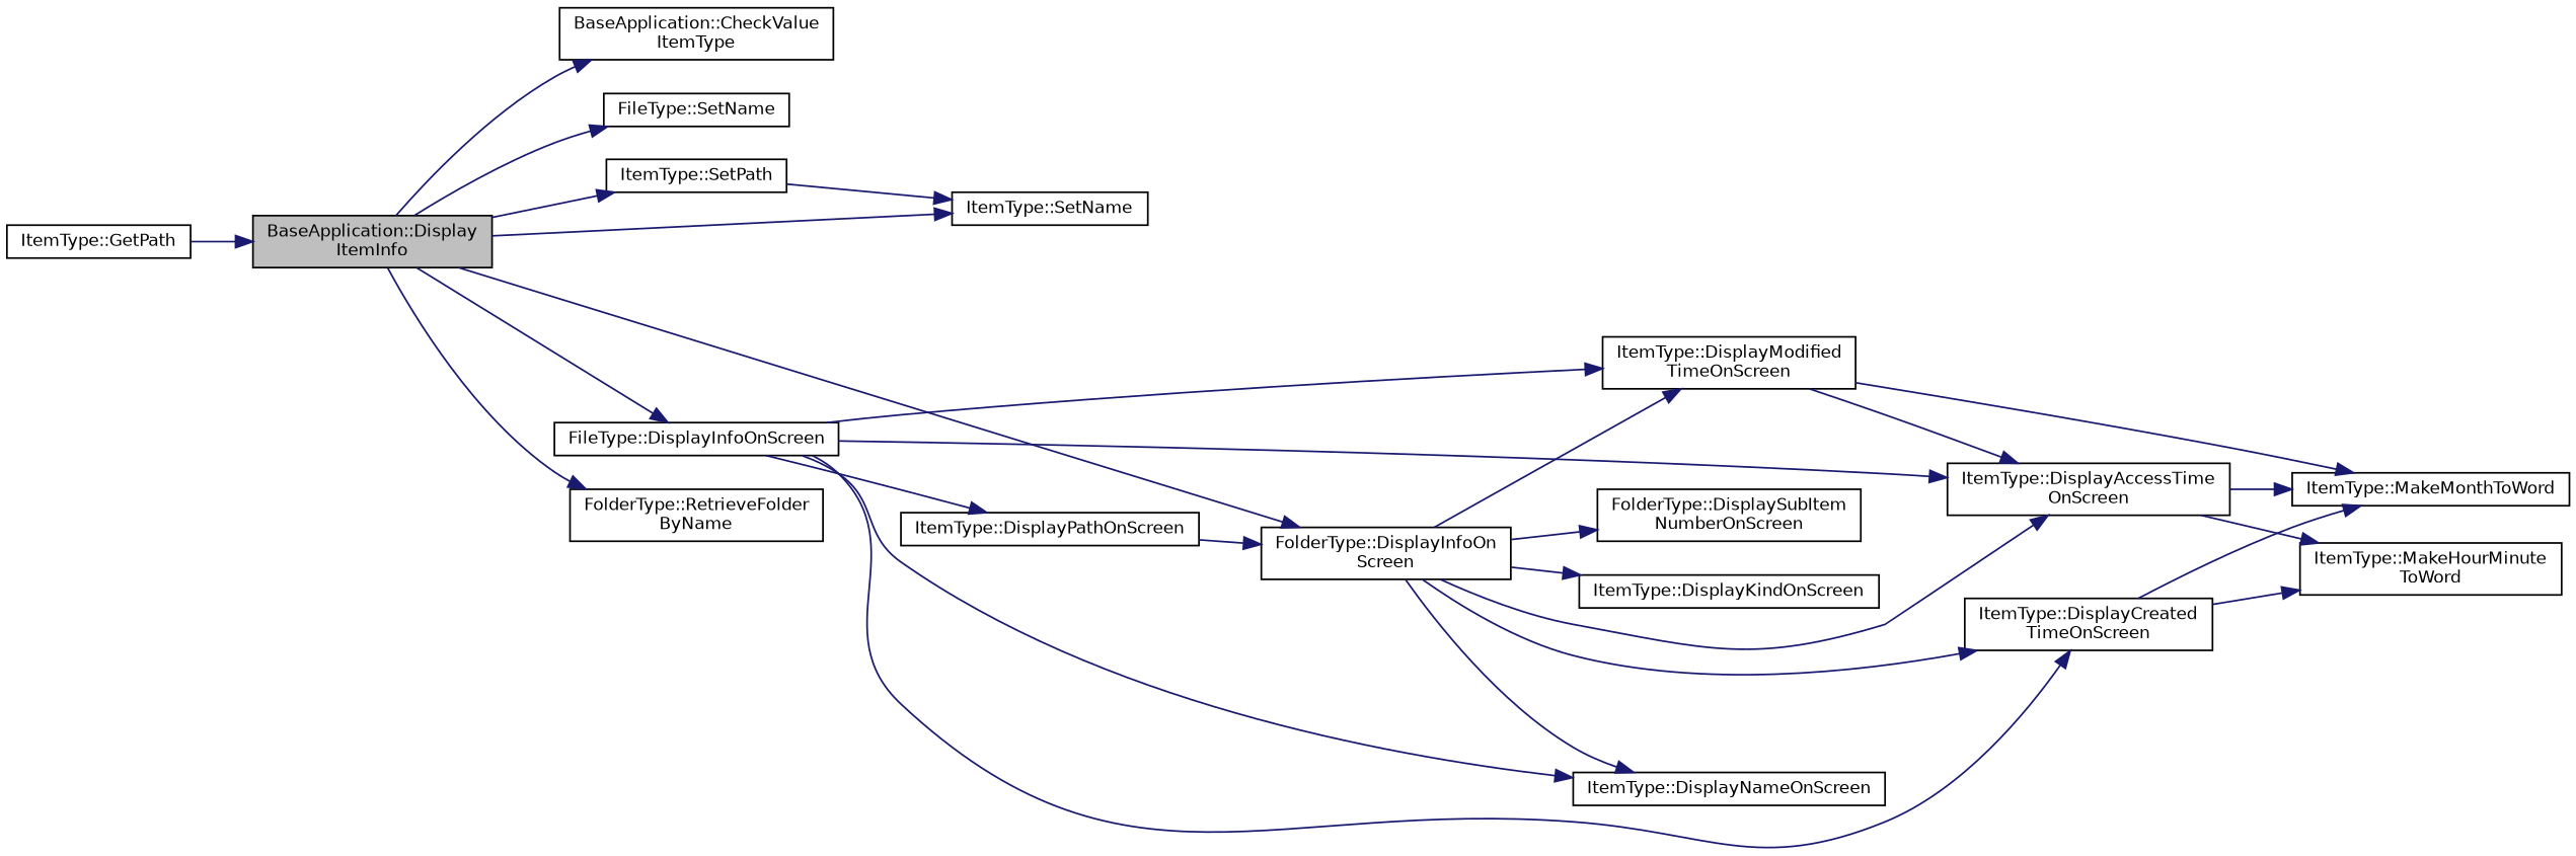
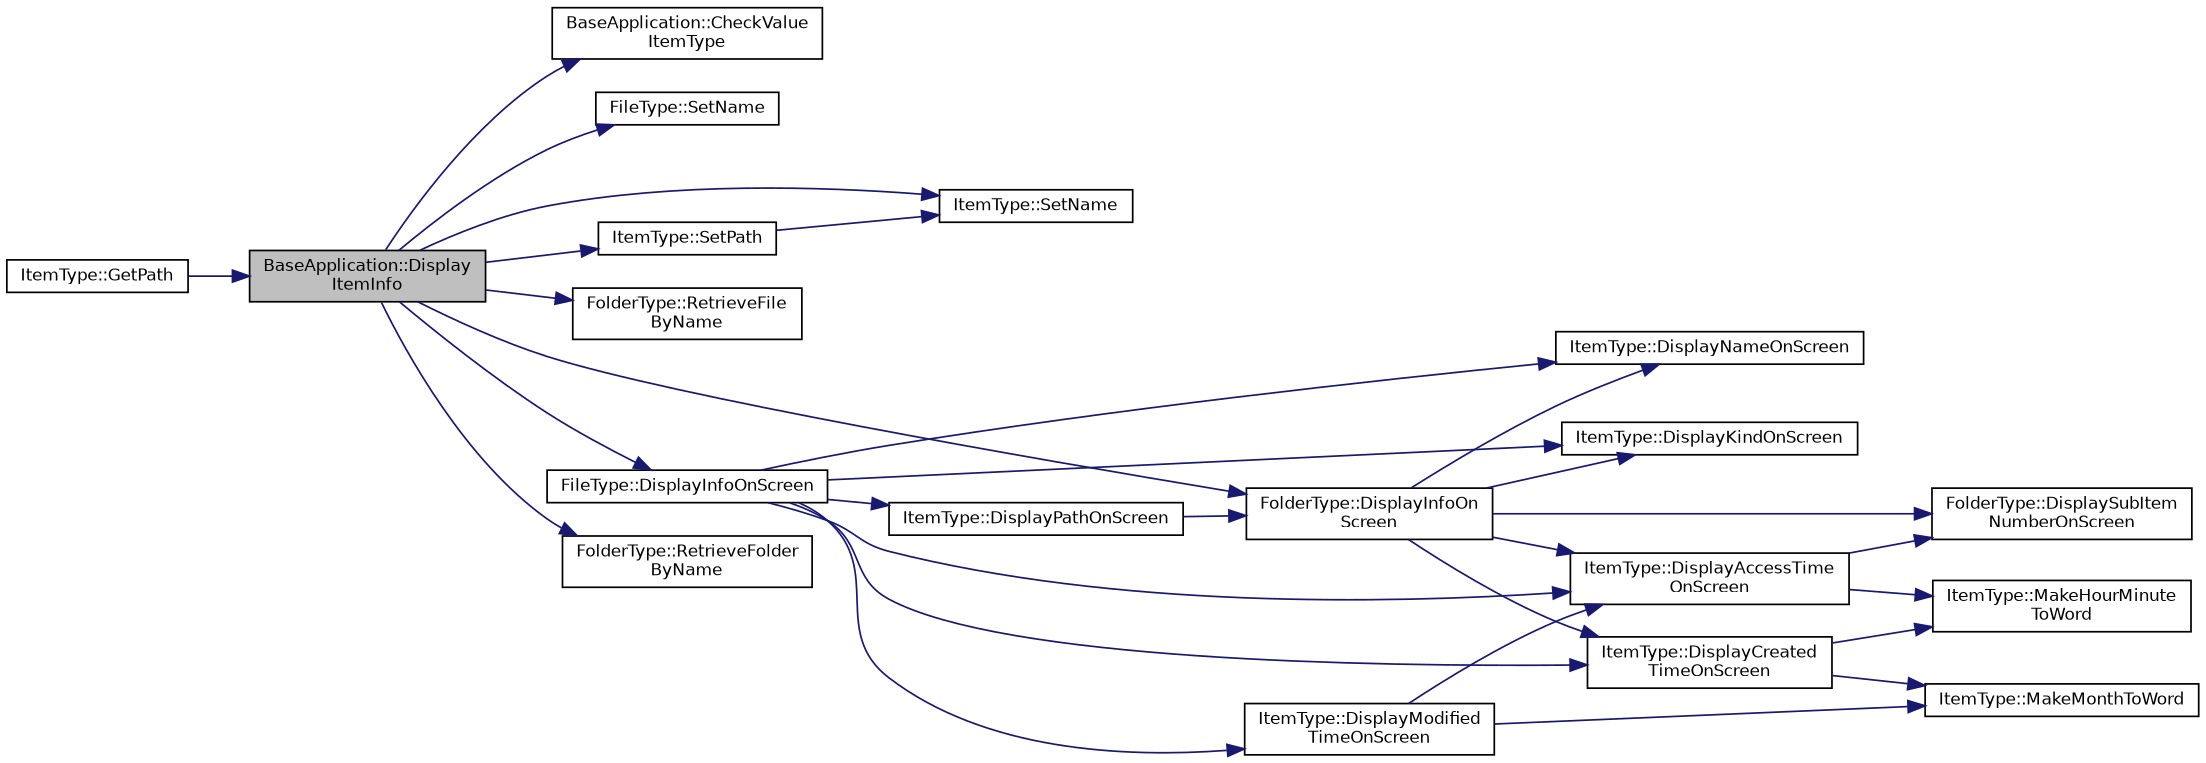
  digraph {
    rankdir=LR
    node [color=black fillcolor=white fontname=Helvetica fontsize=10 shape=record style=filled]
    edge [color=midnightblue fontname=Helvetica fontsize=10 labelfontname=Helvetica labelfontsize=10 style=solid]
    n1 [fillcolor=grey75 fontcolor=black height=0.2 label="BaseApplication::Display\lItemInfo" width=0.4]
    n2 [height=0.2 label="BaseApplication::CheckValue\lItemType" width=0.4]
    n3 [height=0.2 label="FileType::SetName" width=0.4]
    n4 [height=0.2 label="ItemType::SetName" width=0.4]
    n5 [height=0.2 label="ItemType::SetPath" width=0.4]
+   n6 [height=0.2 label="FolderType::RetrieveFile\lByName" width=0.4]
    n7 [height=0.2 label="FileType::DisplayInfoOnScreen" width=0.4]
    n8 [height=0.2 label="FolderType::RetrieveFolder\lByName" width=0.4]
    n9 [height=0.2 label="FolderType::DisplayInfoOn\lScreen" width=0.4]
    n10 [height=0.2 label="ItemType::GetPath" width=0.4]
    n11 [height=0.2 label="ItemType::DisplayNameOnScreen" width=0.4]
    n12 [height=0.2 label="ItemType::DisplayKindOnScreen" width=0.4]
    n13 [height=0.2 label="ItemType::DisplayPathOnScreen" width=0.4]
    n14 [height=0.2 label="ItemType::DisplayCreated\lTimeOnScreen" width=0.4]
    n15 [height=0.2 label="ItemType::DisplayModified\lTimeOnScreen" width=0.4]
    n16 [height=0.2 label="ItemType::DisplayAccessTime\lOnScreen" width=0.4]
    n17 [height=0.2 label="FolderType::DisplaySubItem\lNumberOnScreen" width=0.4]
    n18 [height=0.2 label="ItemType::MakeMonthToWord" width=0.4]
    n19 [height=0.2 label="ItemType::MakeHourMinute\lToWord" width=0.4]
    n1 -> n2
    n1 -> n3
    n1 -> n4
    n1 -> n5
+   n1 -> n6
    n1 -> n7
    n1 -> n8
    n1 -> n9
    n5 -> n4
    n7 -> n11
+   n7 -> n12
    n7 -> n13
    n7 -> n14
    n7 -> n15
    n7 -> n16
    n9 -> n11
    n9 -> n12
    n9 -> n14
-   n9 -> n15
    n9 -> n16
    n9 -> n17
    n10 -> n1
    n13 -> n9
    n14 -> n18
    n14 -> n19
    n15 -> n16
    n15 -> n18
-   n16 -> n18
+   n16 -> n17
    n16 -> n19
  }
